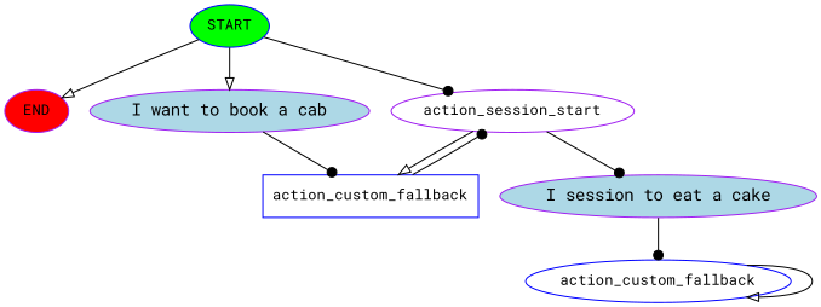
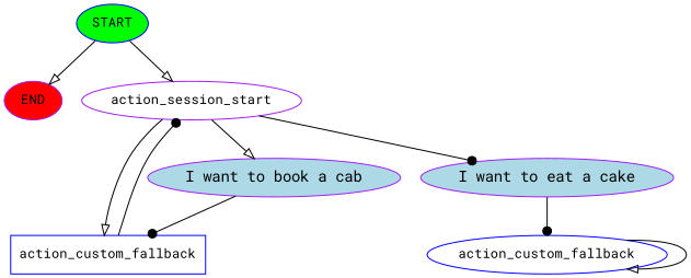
  digraph {
    fontname="Roboto Mono"
    node [color=purple fontname="Roboto Mono" fontsize=12 shape=ellipse style=filled]
    edge [arrowhead=onormal fontname="Roboto Mono"]
    n1 [color=blue fillcolor=green label=START]
    n2 [fillcolor=red label=END]
    n3 [label=action_session_start style=""]
    n4 [color=blue label=action_custom_fallback shape=box style=""]
    n5 [fillcolor=lightblue label="I want to book a cab" fontsize=""]
-   n6 [fillcolor=lightblue label="I session to eat a cake" fontsize=""]
+   n6 [fillcolor=lightblue label="I want to eat a cake" fontsize=""]
    n7 [color=blue label=action_custom_fallback style=""]
    n1 -> n2
-   n1 -> n3 [arrowhead=dot]
+   n1 -> n3
    n3 -> n4
-   n1 -> n5
+   n3 -> n5
    n3 -> n6 [arrowhead=dot]
    n4 -> n3 [arrowhead=dot]
    n5 -> n4 [arrowhead=dot]
    n6 -> n7 [arrowhead=dot]
    n7 -> n7
  }
